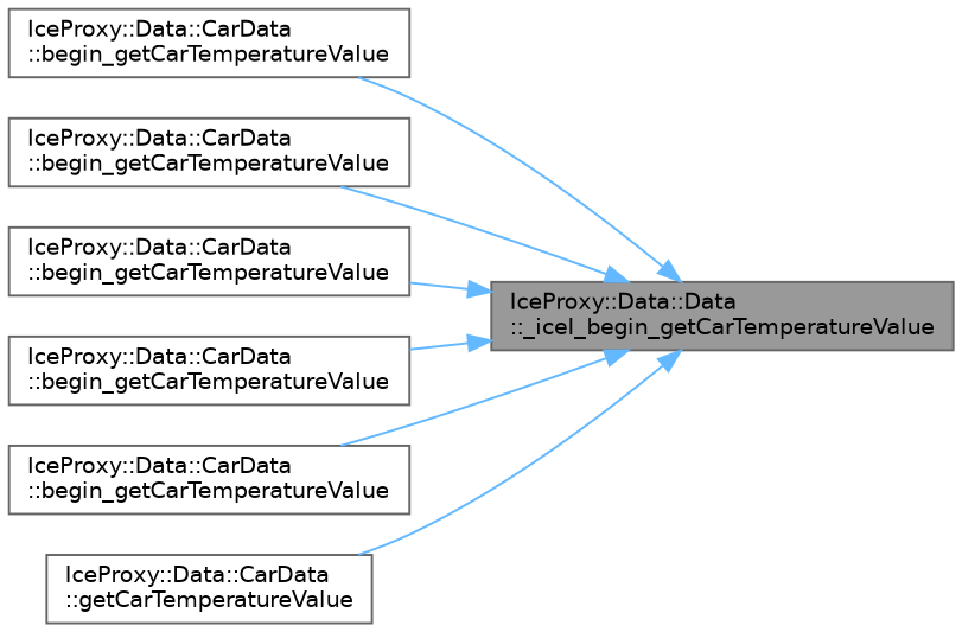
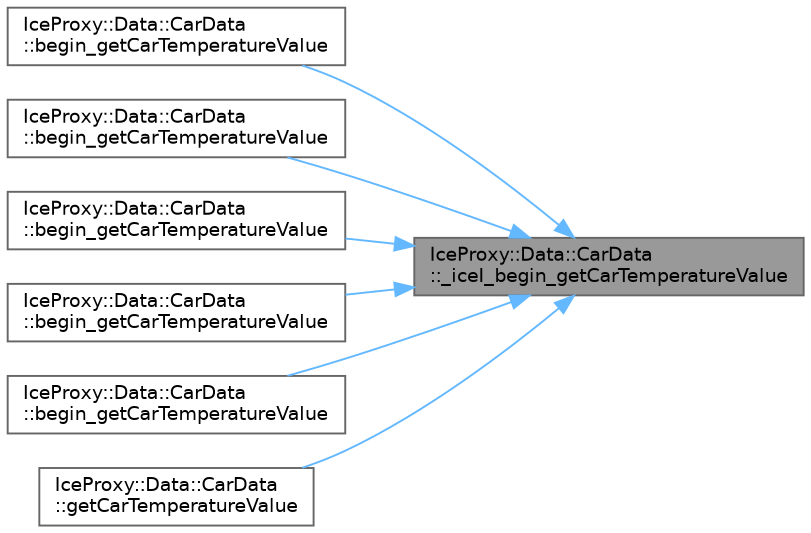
  digraph {
    rankdir=RL
    node [color=grey40 fillcolor=white fontname=Helvetica fontsize=10 shape=box style=filled]
    edge [color=steelblue1 dir=back fontname=Helvetica fontsize=10 labelfontname=Helvetica labelfontsize=10 style=solid]
-   n1 [color=gray40 fillcolor=grey60 fontcolor=black height=0.2 label="IceProxy::Data::Data\l::_iceI_begin_getCarTemperatureValue" width=0.4]
+   n1 [color=gray40 fillcolor=grey60 fontcolor=black height=0.2 label="IceProxy::Data::CarData\l::_iceI_begin_getCarTemperatureValue" width=0.4]
    n2 [height=0.2 label="IceProxy::Data::CarData\l::begin_getCarTemperatureValue" width=0.4]
    n3 [height=0.2 label="IceProxy::Data::CarData\l::begin_getCarTemperatureValue" width=0.4]
    n4 [height=0.2 label="IceProxy::Data::CarData\l::begin_getCarTemperatureValue" width=0.4]
    n5 [height=0.2 label="IceProxy::Data::CarData\l::begin_getCarTemperatureValue" width=0.4]
    n6 [height=0.2 label="IceProxy::Data::CarData\l::begin_getCarTemperatureValue" width=0.4]
    n7 [height=0.2 label="IceProxy::Data::CarData\l::getCarTemperatureValue" width=0.4]
    n1 -> n2
    n1 -> n3
    n1 -> n4
    n1 -> n5
    n1 -> n6
    n1 -> n7
  }
